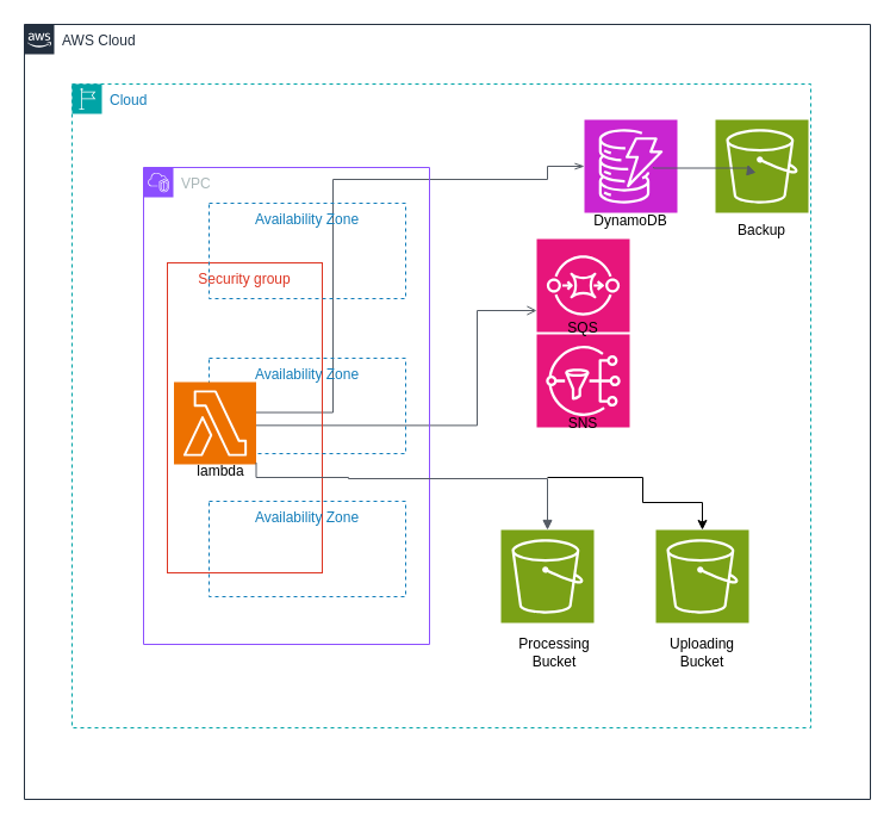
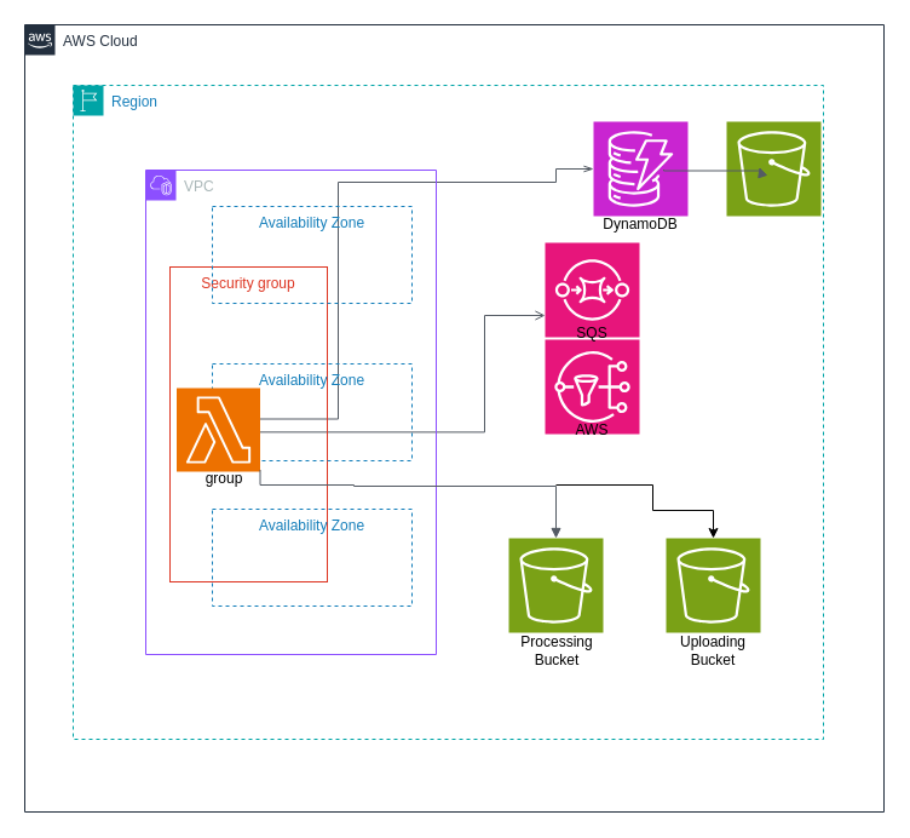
  <mxCell id="0" />
  <mxCell id="1" parent="0" />
  <mxCell id="2" value="AWS Cloud" style="points=[[0,0],[0.25,0],[0.5,0],[0.75,0],[1,0],[1,0.25],[1,0.5],[1,0.75],[1,1],[0.75,1],[0.5,1],[0.25,1],[0,1],[0,0.75],[0,0.5],[0,0.25]];outlineConnect=0;gradientColor=none;html=1;whiteSpace=wrap;fontSize=12;fontStyle=0;container=1;pointerEvents=0;collapsible=0;recursiveResize=0;shape=mxgraph.aws4.group;grIcon=mxgraph.aws4.group_aws_cloud_alt;strokeColor=#232F3E;fillColor=none;verticalAlign=top;align=left;spacingLeft=30;fontColor=#232F3E;dashed=0;" vertex="1" parent="1"><mxGeometry x="20" y="20" width="710" height="650" as="geometry" /></mxCell>
- <mxCell id="3" value="Cloud" style="points=[[0,0],[0.25,0],[0.5,0],[0.75,0],[1,0],[1,0.25],[1,0.5],[1,0.75],[1,1],[0.75,1],[0.5,1],[0.25,1],[0,1],[0,0.75],[0,0.5],[0,0.25]];outlineConnect=0;gradientColor=none;html=1;whiteSpace=wrap;fontSize=12;fontStyle=0;container=1;pointerEvents=0;collapsible=0;recursiveResize=0;shape=mxgraph.aws4.group;grIcon=mxgraph.aws4.group_region;strokeColor=#00A4A6;fillColor=none;verticalAlign=top;align=left;spacingLeft=30;fontColor=#147EBA;dashed=1;" vertex="1" parent="1"><mxGeometry x="60" y="70" width="620" height="540" as="geometry" /></mxCell>
+ <mxCell id="3" value="Region" style="points=[[0,0],[0.25,0],[0.5,0],[0.75,0],[1,0],[1,0.25],[1,0.5],[1,0.75],[1,1],[0.75,1],[0.5,1],[0.25,1],[0,1],[0,0.75],[0,0.5],[0,0.25]];outlineConnect=0;gradientColor=none;html=1;whiteSpace=wrap;fontSize=12;fontStyle=0;container=1;pointerEvents=0;collapsible=0;recursiveResize=0;shape=mxgraph.aws4.group;grIcon=mxgraph.aws4.group_region;strokeColor=#00A4A6;fillColor=none;verticalAlign=top;align=left;spacingLeft=30;fontColor=#147EBA;dashed=1;" vertex="1" parent="1"><mxGeometry x="60" y="70" width="620" height="540" as="geometry" /></mxCell>
  <mxCell id="4" value="" style="sketch=0;points=[[0,0,0],[0.25,0,0],[0.5,0,0],[0.75,0,0],[1,0,0],[0,1,0],[0.25,1,0],[0.5,1,0],[0.75,1,0],[1,1,0],[0,0.25,0],[0,0.5,0],[0,0.75,0],[1,0.25,0],[1,0.5,0],[1,0.75,0]];outlineConnect=0;fontColor=#232F3E;fillColor=#C925D1;strokeColor=#ffffff;dashed=0;verticalLabelPosition=bottom;verticalAlign=top;align=center;html=1;fontSize=12;fontStyle=0;aspect=fixed;shape=mxgraph.aws4.resourceIcon;resIcon=mxgraph.aws4.dynamodb;" vertex="1" parent="3"><mxGeometry x="430" y="30" width="78" height="78" as="geometry" /></mxCell>
  <mxCell id="5" value="" style="sketch=0;points=[[0,0,0],[0.25,0,0],[0.5,0,0],[0.75,0,0],[1,0,0],[0,1,0],[0.25,1,0],[0.5,1,0],[0.75,1,0],[1,1,0],[0,0.25,0],[0,0.5,0],[0,0.75,0],[1,0.25,0],[1,0.5,0],[1,0.75,0]];outlineConnect=0;fontColor=#232F3E;fillColor=#7AA116;strokeColor=#ffffff;dashed=0;verticalLabelPosition=bottom;verticalAlign=top;align=center;html=1;fontSize=12;fontStyle=0;aspect=fixed;shape=mxgraph.aws4.resourceIcon;resIcon=mxgraph.aws4.s3;" vertex="1" parent="3"><mxGeometry x="360" y="374" width="78" height="78" as="geometry" /></mxCell>
  <mxCell id="6" value="" style="sketch=0;points=[[0,0,0],[0.25,0,0],[0.5,0,0],[0.75,0,0],[1,0,0],[0,1,0],[0.25,1,0],[0.5,1,0],[0.75,1,0],[1,1,0],[0,0.25,0],[0,0.5,0],[0,0.75,0],[1,0.25,0],[1,0.5,0],[1,0.75,0]];outlineConnect=0;fontColor=#232F3E;fillColor=#7AA116;strokeColor=#ffffff;dashed=0;verticalLabelPosition=bottom;verticalAlign=top;align=center;html=1;fontSize=12;fontStyle=0;aspect=fixed;shape=mxgraph.aws4.resourceIcon;resIcon=mxgraph.aws4.s3;" vertex="1" parent="3"><mxGeometry x="490" y="374" width="78" height="78" as="geometry" /></mxCell>
  <mxCell id="7" value="" style="sketch=0;points=[[0,0,0],[0.25,0,0],[0.5,0,0],[0.75,0,0],[1,0,0],[0,1,0],[0.25,1,0],[0.5,1,0],[0.75,1,0],[1,1,0],[0,0.25,0],[0,0.5,0],[0,0.75,0],[1,0.25,0],[1,0.5,0],[1,0.75,0]];outlineConnect=0;fontColor=#232F3E;fillColor=#E7157B;strokeColor=#ffffff;dashed=0;verticalLabelPosition=bottom;verticalAlign=top;align=center;html=1;fontSize=12;fontStyle=0;aspect=fixed;shape=mxgraph.aws4.resourceIcon;resIcon=mxgraph.aws4.sqs;" vertex="1" parent="3"><mxGeometry x="390" y="130" width="78" height="78" as="geometry" /></mxCell>
  <mxCell id="8" value="" style="sketch=0;points=[[0,0,0],[0.25,0,0],[0.5,0,0],[0.75,0,0],[1,0,0],[0,1,0],[0.25,1,0],[0.5,1,0],[0.75,1,0],[1,1,0],[0,0.25,0],[0,0.5,0],[0,0.75,0],[1,0.25,0],[1,0.5,0],[1,0.75,0]];outlineConnect=0;fontColor=#232F3E;fillColor=#E7157B;strokeColor=#ffffff;dashed=0;verticalLabelPosition=bottom;verticalAlign=top;align=center;html=1;fontSize=12;fontStyle=0;aspect=fixed;shape=mxgraph.aws4.resourceIcon;resIcon=mxgraph.aws4.sns;" vertex="1" parent="3"><mxGeometry x="390" y="210" width="78" height="78" as="geometry" /></mxCell>
  <mxCell id="9" value="DynamoDB" style="text;strokeColor=none;align=center;fillColor=none;html=1;verticalAlign=middle;whiteSpace=wrap;rounded=0;" vertex="1" parent="3"><mxGeometry x="439" y="100" width="60" height="30" as="geometry" /></mxCell>
  <mxCell id="10" value="SQS" style="text;strokeColor=none;align=center;fillColor=none;html=1;verticalAlign=middle;whiteSpace=wrap;rounded=0;" vertex="1" parent="3"><mxGeometry x="399" y="190" width="60" height="30" as="geometry" /></mxCell>
  <mxCell id="11" style="edgeStyle=orthogonalEdgeStyle;rounded=0;orthogonalLoop=1;jettySize=auto;html=1;" edge="1" parent="3" target="6"><mxGeometry relative="1" as="geometry"><mxPoint x="399" y="330" as="sourcePoint" /><Array as="points"><mxPoint x="399" y="330" /><mxPoint x="479" y="330" /><mxPoint x="479" y="351" /><mxPoint x="529" y="351" /></Array></mxGeometry></mxCell>
- <mxCell id="12" value="SNS" style="text;strokeColor=none;align=center;fillColor=none;html=1;verticalAlign=middle;whiteSpace=wrap;rounded=0;" vertex="1" parent="3"><mxGeometry x="399" y="270" width="60" height="30" as="geometry" /></mxCell>
- <mxCell id="13" value="Processing Bucket" style="text;strokeColor=none;align=center;fillColor=none;html=1;verticalAlign=middle;whiteSpace=wrap;rounded=0;" vertex="1" parent="3"><mxGeometry x="375" y="462" width="60" height="30" as="geometry" /></mxCell>
- <mxCell id="14" value="Uploading Bucket" style="text;strokeColor=none;align=center;fillColor=none;html=1;verticalAlign=middle;whiteSpace=wrap;rounded=0;" vertex="1" parent="3"><mxGeometry x="499" y="462" width="60" height="30" as="geometry" /></mxCell>
+ <mxCell id="12" value="AWS" style="text;strokeColor=none;align=center;fillColor=none;html=1;verticalAlign=middle;whiteSpace=wrap;rounded=0;" vertex="1" parent="3"><mxGeometry x="399" y="270" width="60" height="30" as="geometry" /></mxCell>
+ <mxCell id="13" value="Processing Bucket" style="text;strokeColor=none;align=center;fillColor=none;html=1;verticalAlign=middle;whiteSpace=wrap;rounded=0;" vertex="1" parent="3"><mxGeometry x="370" y="452" width="60" height="30" as="geometry" /></mxCell>
+ <mxCell id="14" value="Uploading Bucket" style="text;strokeColor=none;align=center;fillColor=none;html=1;verticalAlign=middle;whiteSpace=wrap;rounded=0;" vertex="1" parent="3"><mxGeometry x="499" y="452" width="60" height="30" as="geometry" /></mxCell>
  <mxCell id="15" value="" style="edgeStyle=orthogonalEdgeStyle;html=1;endArrow=openThin;elbow=vertical;startArrow=none;endFill=0;strokeColor=#545B64;rounded=0;" edge="1" parent="3" target="4"><mxGeometry width="100" relative="1" as="geometry"><mxPoint x="128.5" y="275.5" as="sourcePoint" /><mxPoint x="399" y="90" as="targetPoint" /><Array as="points"><mxPoint x="219" y="276" /><mxPoint x="219" y="80" /><mxPoint x="399" y="80" /><mxPoint x="399" y="69" /></Array></mxGeometry></mxCell>
  <mxCell id="16" value="" style="edgeStyle=orthogonalEdgeStyle;html=1;endArrow=open;elbow=vertical;startArrow=none;endFill=0;strokeColor=#545B64;rounded=0;exitX=1;exitY=0.75;exitDx=0;exitDy=0;exitPerimeter=0;" edge="1" parent="3" target="7"><mxGeometry width="100" relative="1" as="geometry"><mxPoint x="150" y="286.35" as="sourcePoint" /><mxPoint x="416.5" y="253.6" as="targetPoint" /><Array as="points"><mxPoint x="340" y="286" /><mxPoint x="340" y="190" /></Array></mxGeometry></mxCell>
  <mxCell id="17" value="" style="sketch=0;points=[[0,0,0],[0.25,0,0],[0.5,0,0],[0.75,0,0],[1,0,0],[0,1,0],[0.25,1,0],[0.5,1,0],[0.75,1,0],[1,1,0],[0,0.25,0],[0,0.5,0],[0,0.75,0],[1,0.25,0],[1,0.5,0],[1,0.75,0]];outlineConnect=0;fontColor=#232F3E;fillColor=#7AA116;strokeColor=#ffffff;dashed=0;verticalLabelPosition=bottom;verticalAlign=top;align=center;html=1;fontSize=12;fontStyle=0;aspect=fixed;shape=mxgraph.aws4.resourceIcon;resIcon=mxgraph.aws4.s3;" vertex="1" parent="3"><mxGeometry x="540" y="30" width="78" height="78" as="geometry" /></mxCell>
  <mxCell id="18" value="" style="edgeStyle=orthogonalEdgeStyle;html=1;endArrow=block;elbow=vertical;startArrow=none;endFill=1;strokeColor=#545B64;rounded=0;" edge="1" parent="3"><mxGeometry width="100" relative="1" as="geometry"><mxPoint x="488" y="69.5" as="sourcePoint" /><mxPoint x="567" y="67.5" as="targetPoint" /><Array as="points"><mxPoint x="488" y="70.5" /><mxPoint x="568" y="70.5" /></Array></mxGeometry></mxCell>
- <mxCell id="19" value="Backup" style="text;strokeColor=none;align=center;fillColor=none;html=1;verticalAlign=middle;whiteSpace=wrap;rounded=0;" vertex="1" parent="3"><mxGeometry x="549" y="108" width="60" height="30" as="geometry" /></mxCell>
  <mxCell id="20" value="VPC" style="points=[[0,0],[0.25,0],[0.5,0],[0.75,0],[1,0],[1,0.25],[1,0.5],[1,0.75],[1,1],[0.75,1],[0.5,1],[0.25,1],[0,1],[0,0.75],[0,0.5],[0,0.25]];outlineConnect=0;gradientColor=none;html=1;whiteSpace=wrap;fontSize=12;fontStyle=0;container=1;pointerEvents=0;collapsible=0;recursiveResize=0;shape=mxgraph.aws4.group;grIcon=mxgraph.aws4.group_vpc2;strokeColor=#8C4FFF;fillColor=none;verticalAlign=top;align=left;spacingLeft=30;fontColor=#AAB7B8;dashed=0;" vertex="1" parent="1"><mxGeometry x="120" y="140" width="240" height="400" as="geometry" /></mxCell>
  <mxCell id="21" value="Security group" style="fillColor=none;strokeColor=#DD3522;verticalAlign=top;fontStyle=0;fontColor=#DD3522;whiteSpace=wrap;html=1;" vertex="1" parent="20"><mxGeometry x="20" y="80" width="130" height="260" as="geometry" /></mxCell>
  <mxCell id="22" value="Availability Zone" style="fillColor=none;strokeColor=#147EBA;dashed=1;verticalAlign=top;fontStyle=0;fontColor=#147EBA;whiteSpace=wrap;html=1;" vertex="1" parent="20"><mxGeometry x="55" y="30" width="165" height="80" as="geometry" /></mxCell>
  <mxCell id="23" value="Availability Zone" style="fillColor=none;strokeColor=#147EBA;dashed=1;verticalAlign=top;fontStyle=0;fontColor=#147EBA;whiteSpace=wrap;html=1;" vertex="1" parent="20"><mxGeometry x="55" y="160" width="165" height="80" as="geometry" /></mxCell>
  <mxCell id="24" value="Availability Zone" style="fillColor=none;strokeColor=#147EBA;dashed=1;verticalAlign=top;fontStyle=0;fontColor=#147EBA;whiteSpace=wrap;html=1;" vertex="1" parent="20"><mxGeometry x="55" y="280" width="165" height="80" as="geometry" /></mxCell>
  <mxCell id="25" value="" style="sketch=0;points=[[0,0,0],[0.25,0,0],[0.5,0,0],[0.75,0,0],[1,0,0],[0,1,0],[0.25,1,0],[0.5,1,0],[0.75,1,0],[1,1,0],[0,0.25,0],[0,0.5,0],[0,0.75,0],[1,0.25,0],[1,0.5,0],[1,0.75,0]];outlineConnect=0;fontColor=#232F3E;fillColor=#ED7100;strokeColor=#ffffff;dashed=0;verticalLabelPosition=bottom;verticalAlign=top;align=center;html=1;fontSize=12;fontStyle=0;aspect=fixed;shape=mxgraph.aws4.resourceIcon;resIcon=mxgraph.aws4.lambda;" vertex="1" parent="20"><mxGeometry x="25.5" y="180" width="69" height="69" as="geometry" /></mxCell>
- <mxCell id="26" value="lambda" style="text;strokeColor=none;align=center;fillColor=none;html=1;verticalAlign=middle;whiteSpace=wrap;rounded=0;" vertex="1" parent="20"><mxGeometry x="34.5" y="240" width="60" height="30" as="geometry" /></mxCell>
+ <mxCell id="26" value="group" style="text;strokeColor=none;align=center;fillColor=none;html=1;verticalAlign=middle;whiteSpace=wrap;rounded=0;" vertex="1" parent="20"><mxGeometry x="34.5" y="240" width="60" height="30" as="geometry" /></mxCell>
  <mxCell id="27" value="" style="edgeStyle=orthogonalEdgeStyle;html=1;endArrow=block;elbow=vertical;startArrow=none;endFill=1;strokeColor=#545B64;rounded=0;exitX=1;exitY=0.25;exitDx=0;exitDy=0;" edge="1" parent="1" source="26" target="5"><mxGeometry width="100" relative="1" as="geometry"><mxPoint x="270" y="400" as="sourcePoint" /><mxPoint x="370" y="400" as="targetPoint" /><Array as="points"><mxPoint x="215" y="400" /><mxPoint x="292" y="400" /><mxPoint x="292" y="401" /><mxPoint x="459" y="401" /></Array></mxGeometry></mxCell>
